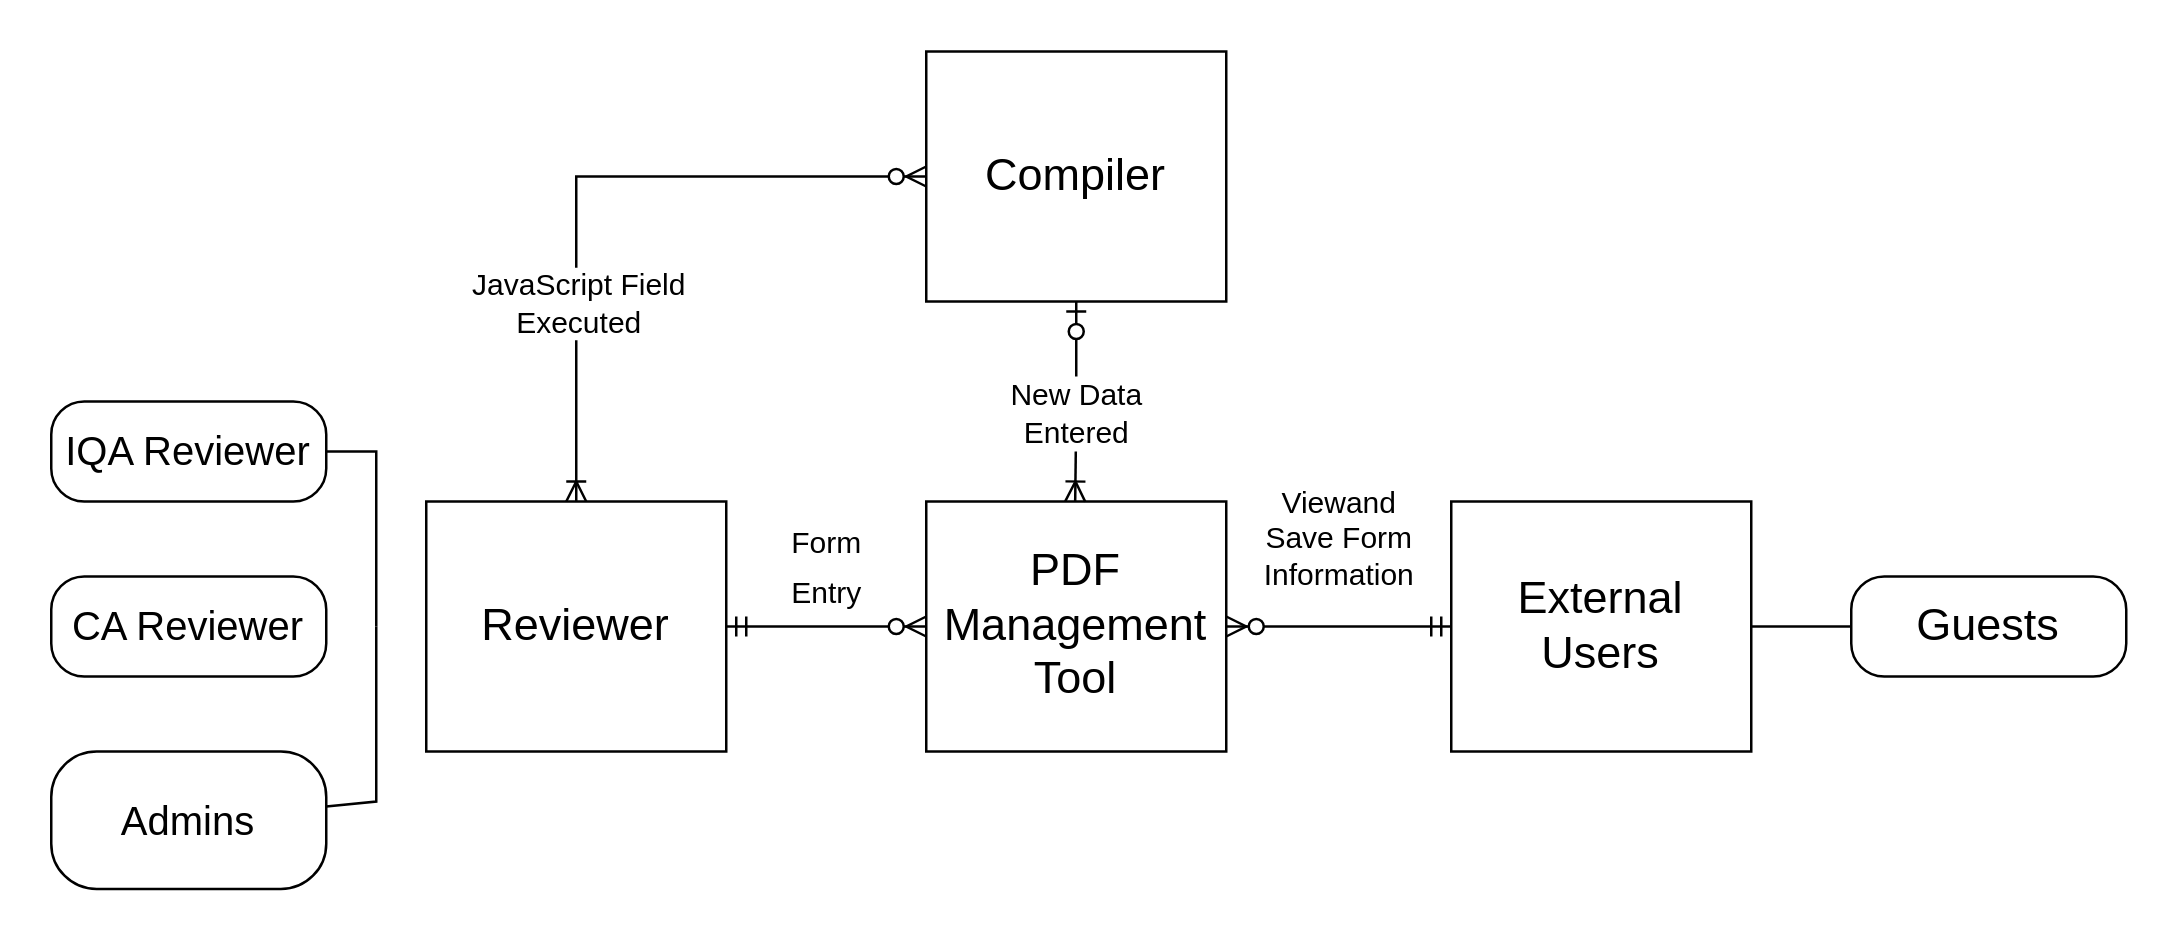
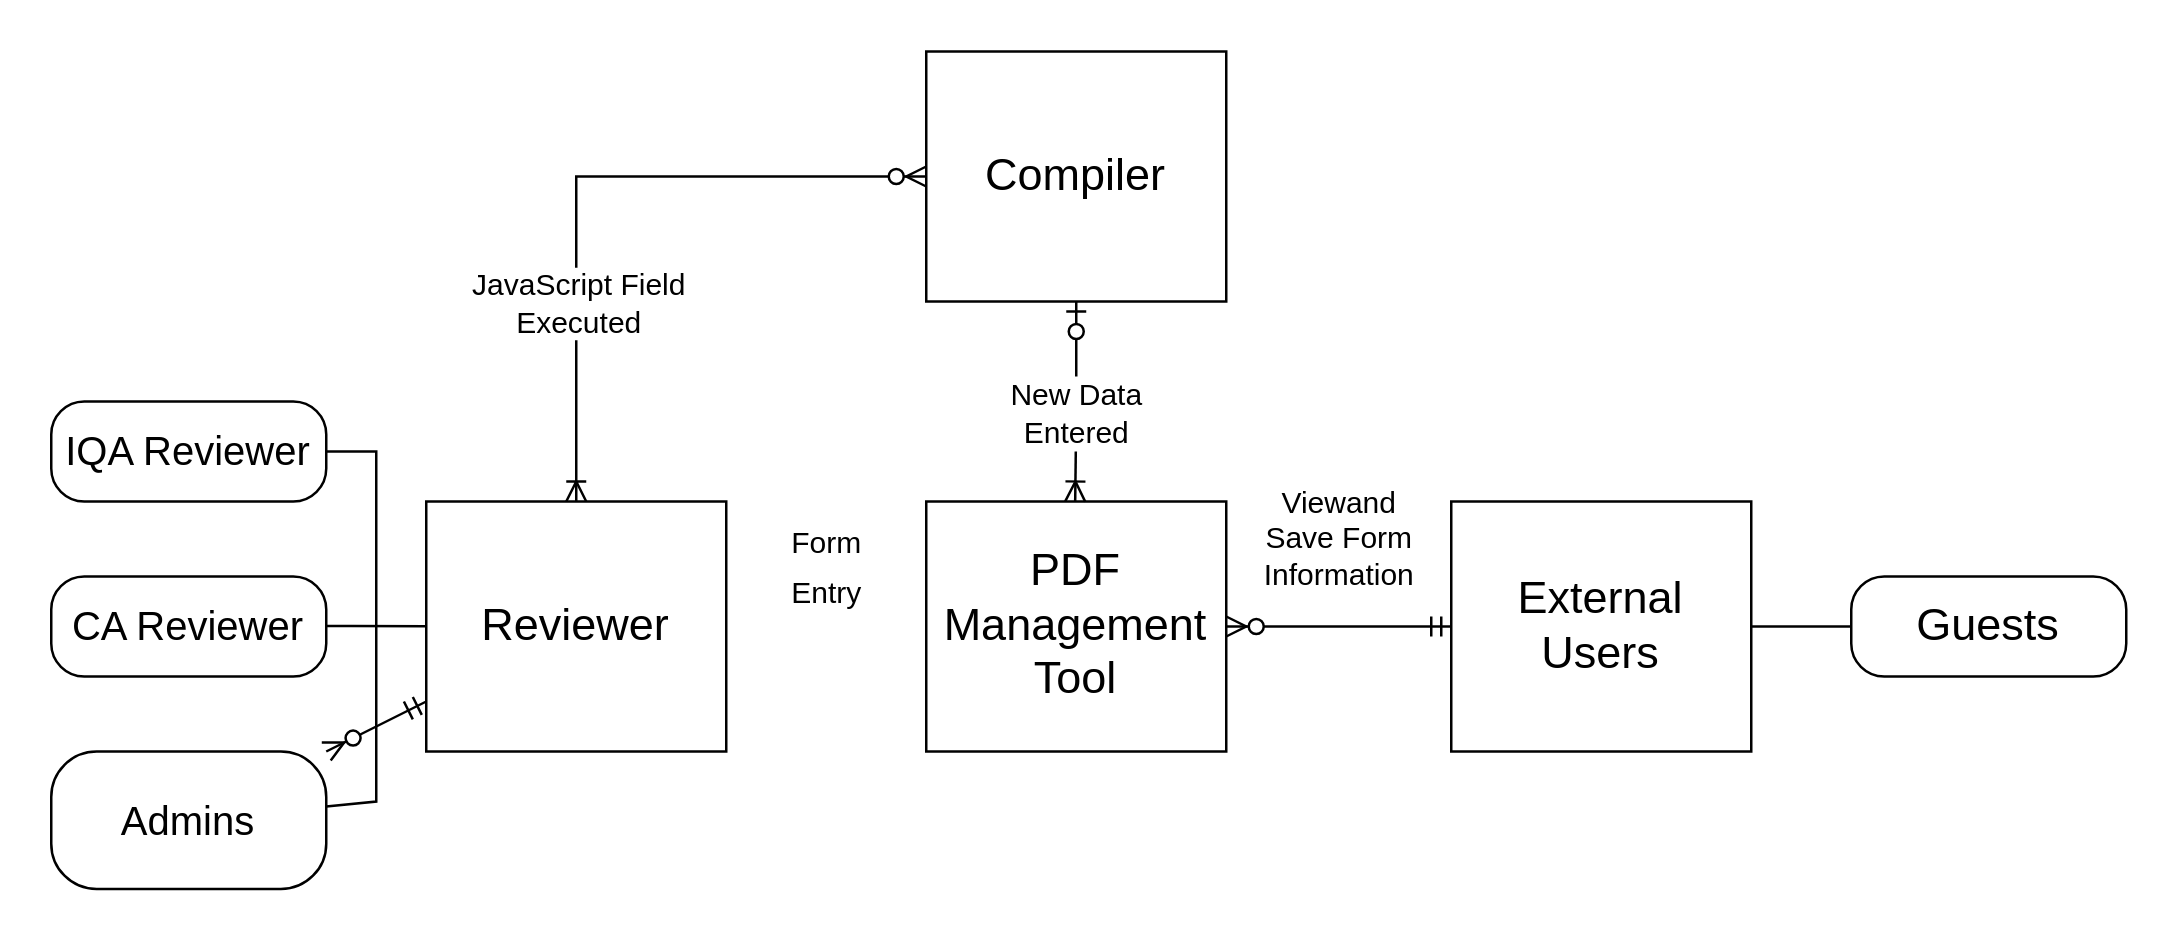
  <mxCell id="0" />
  <mxCell id="1" parent="0" />
  <mxCell id="2" value="&lt;font style=&quot;font-size: 18px&quot;&gt;Reviewer&lt;/font&gt;" style="whiteSpace=wrap;html=1;align=center;" parent="1" vertex="1"><mxGeometry x="170" y="200" width="120" height="100" as="geometry" /></mxCell>
  <mxCell id="3" value="&lt;div&gt;&lt;font style=&quot;font-size: 18px&quot;&gt;&lt;font style=&quot;font-size: 18px&quot;&gt;PDF&lt;/font&gt;&lt;br&gt;&lt;/font&gt;&lt;/div&gt;&lt;div&gt;&lt;font style=&quot;font-size: 18px&quot; size=&quot;3&quot;&gt;Management&lt;/font&gt;&lt;/div&gt;&lt;div&gt;&lt;font style=&quot;font-size: 18px&quot; size=&quot;3&quot;&gt;Tool&lt;br&gt;&lt;/font&gt;&lt;/div&gt;" style="whiteSpace=wrap;html=1;align=center;" parent="1" vertex="1"><mxGeometry x="370" y="200" width="120" height="100" as="geometry" /></mxCell>
  <mxCell id="4" value="&lt;div&gt;&lt;font style=&quot;font-size: 18px&quot;&gt;External&lt;/font&gt;&lt;/div&gt;&lt;div&gt;&lt;font style=&quot;font-size: 18px&quot;&gt;Users&lt;br&gt;&lt;/font&gt;&lt;/div&gt;" style="whiteSpace=wrap;html=1;align=center;" parent="1" vertex="1"><mxGeometry x="580" y="200" width="120" height="100" as="geometry" /></mxCell>
  <mxCell id="5" value="" style="fontSize=12;html=1;endArrow=ERoneToMany;startArrow=none;rounded=0;" parent="1" source="19" edge="1"><mxGeometry width="100" height="100" relative="1" as="geometry"><mxPoint x="430" y="120" as="sourcePoint" /><mxPoint x="429.58" y="200" as="targetPoint" /><Array as="points" /></mxGeometry></mxCell>
  <mxCell id="6" value="&lt;font style=&quot;font-size: 18px&quot;&gt;Compiler&lt;/font&gt;" style="whiteSpace=wrap;html=1;align=center;" parent="1" vertex="1"><mxGeometry x="370" y="20" width="120" height="100" as="geometry" /></mxCell>
  <mxCell id="7" value="" style="fontSize=12;html=1;endArrow=ERzeroToMany;startArrow=ERmandOne;rounded=0;" parent="1" source="4" target="3" edge="1"><mxGeometry width="100" height="100" relative="1" as="geometry"><mxPoint x="550" y="249.58" as="sourcePoint" /><mxPoint x="500" y="260" as="targetPoint" /></mxGeometry></mxCell>
- <mxCell id="8" value="" style="fontSize=12;html=1;endArrow=ERzeroToMany;startArrow=ERmandOne;rounded=0;" parent="1" source="2" target="3" edge="1"><mxGeometry width="100" height="100" relative="1" as="geometry"><mxPoint x="300" y="249.71" as="sourcePoint" /><mxPoint x="360" y="249.71" as="targetPoint" /></mxGeometry></mxCell>
+ <mxCell id="8" value="" style="fontSize=12;html=1;endArrow=ERzeroToMany;startArrow=ERmandOne;rounded=0;" parent="1" source="2" target="13" edge="1"><mxGeometry width="100" height="100" relative="1" as="geometry"><mxPoint x="300" y="249.71" as="sourcePoint" /><mxPoint x="360" y="249.71" as="targetPoint" /></mxGeometry></mxCell>
  <mxCell id="9" value="" style="fontSize=12;html=1;endArrow=ERoneToMany;startArrow=ERzeroToMany;rounded=0;entryX=0.5;entryY=0;entryDx=0;entryDy=0;" parent="1" source="6" target="2" edge="1"><mxGeometry width="100" height="100" relative="1" as="geometry"><mxPoint x="300" y="69.58" as="sourcePoint" /><mxPoint x="200" y="69.58" as="targetPoint" /><Array as="points"><mxPoint x="230" y="70" /></Array></mxGeometry></mxCell>
  <mxCell id="10" value="&lt;div&gt;JavaScript Field&lt;/div&gt;&lt;div&gt;Executed&lt;br&gt;&lt;/div&gt;" style="edgeLabel;html=1;align=center;verticalAlign=middle;resizable=0;points=[];fontSize=12;" parent="9" vertex="1" connectable="0"><mxGeometry x="0.473" relative="1" as="geometry"><mxPoint y="-9" as="offset" /></mxGeometry></mxCell>
  <mxCell id="11" value="&lt;font style=&quot;font-size: 16px&quot;&gt;IQA Reviewer&lt;br&gt;&lt;/font&gt;" style="rounded=1;whiteSpace=wrap;html=1;fontSize=18;arcSize=33;" parent="1" vertex="1"><mxGeometry x="20" y="160" width="110" height="40" as="geometry" /></mxCell>
  <mxCell id="12" value="&lt;font style=&quot;font-size: 16px&quot;&gt;CA Reviewer&lt;br&gt;&lt;/font&gt;" style="rounded=1;whiteSpace=wrap;html=1;fontSize=18;arcSize=33;" parent="1" vertex="1"><mxGeometry x="20" y="230" width="110" height="40" as="geometry" /></mxCell>
  <mxCell id="13" value="&lt;font style=&quot;font-size: 16px&quot;&gt;Admins&lt;/font&gt;" style="rounded=1;whiteSpace=wrap;html=1;fontSize=18;arcSize=33;" parent="1" vertex="1"><mxGeometry x="20" y="300" width="110" height="55" as="geometry" /></mxCell>
  <mxCell id="14" value="" style="endArrow=none;html=1;rounded=0;fontSize=18;" parent="1" source="11" edge="1"><mxGeometry width="50" height="50" relative="1" as="geometry"><mxPoint x="130" y="170" as="sourcePoint" /><mxPoint x="150" y="250" as="targetPoint" /><Array as="points"><mxPoint x="150" y="180" /></Array></mxGeometry></mxCell>
+ <mxCell id="15" value="" style="endArrow=none;html=1;rounded=0;fontSize=18;" parent="1" source="12" target="2" edge="1"><mxGeometry width="50" height="50" relative="1" as="geometry"><mxPoint x="130" y="249.8" as="sourcePoint" /><mxPoint x="150" y="249.8" as="targetPoint" /><Array as="points"><mxPoint x="140" y="249.8" /></Array></mxGeometry></mxCell>
  <mxCell id="16" value="" style="endArrow=none;html=1;rounded=0;fontSize=18;" parent="1" source="13" edge="1"><mxGeometry width="50" height="50" relative="1" as="geometry"><mxPoint x="130" y="319.8" as="sourcePoint" /><mxPoint x="150" y="250" as="targetPoint" /><Array as="points"><mxPoint x="150" y="320" /></Array></mxGeometry></mxCell>
  <mxCell id="17" value="&lt;div&gt;&lt;font style=&quot;font-size: 12px&quot;&gt;Form&lt;/font&gt;&lt;/div&gt;&lt;div&gt;&lt;font style=&quot;font-size: 12px&quot;&gt;Entry&lt;br&gt;&lt;/font&gt;&lt;/div&gt;" style="text;html=1;align=center;verticalAlign=middle;resizable=0;points=[];autosize=1;strokeColor=none;fillColor=none;fontSize=16;" parent="1" vertex="1"><mxGeometry x="310" y="200" width="40" height="50" as="geometry" /></mxCell>
  <mxCell id="18" value="&lt;div&gt;Viewand&lt;/div&gt;&lt;div&gt;Save Form&lt;/div&gt;&lt;div&gt;Information&lt;br&gt;&lt;/div&gt;" style="text;html=1;align=center;verticalAlign=middle;resizable=0;points=[];autosize=1;strokeColor=none;fillColor=none;fontSize=12;" parent="1" vertex="1"><mxGeometry x="500" y="190" width="70" height="50" as="geometry" /></mxCell>
  <mxCell id="19" value="&lt;div&gt;New Data&lt;/div&gt;&lt;div&gt;Entered&lt;br&gt;&lt;/div&gt;" style="text;html=1;align=center;verticalAlign=middle;resizable=0;points=[];autosize=1;strokeColor=none;fillColor=none;fontSize=12;" parent="1" vertex="1"><mxGeometry x="395" y="150" width="70" height="30" as="geometry" /></mxCell>
  <mxCell id="20" value="" style="fontSize=12;html=1;endArrow=none;startArrow=ERzeroToOne;rounded=0;" parent="1" target="19" edge="1"><mxGeometry width="100" height="100" relative="1" as="geometry"><mxPoint x="430" y="120" as="sourcePoint" /><mxPoint x="429.58" y="200" as="targetPoint" /><Array as="points" /></mxGeometry></mxCell>
  <mxCell id="21" value="Guests" style="rounded=1;whiteSpace=wrap;html=1;fontSize=18;arcSize=33;" parent="1" vertex="1"><mxGeometry x="740" y="230" width="110" height="40" as="geometry" /></mxCell>
  <mxCell id="22" value="" style="endArrow=none;html=1;rounded=0;fontSize=12;" parent="1" source="21" target="4" edge="1"><mxGeometry width="50" height="50" relative="1" as="geometry"><mxPoint x="740" y="250" as="sourcePoint" /><mxPoint x="790" y="200" as="targetPoint" /></mxGeometry></mxCell>
